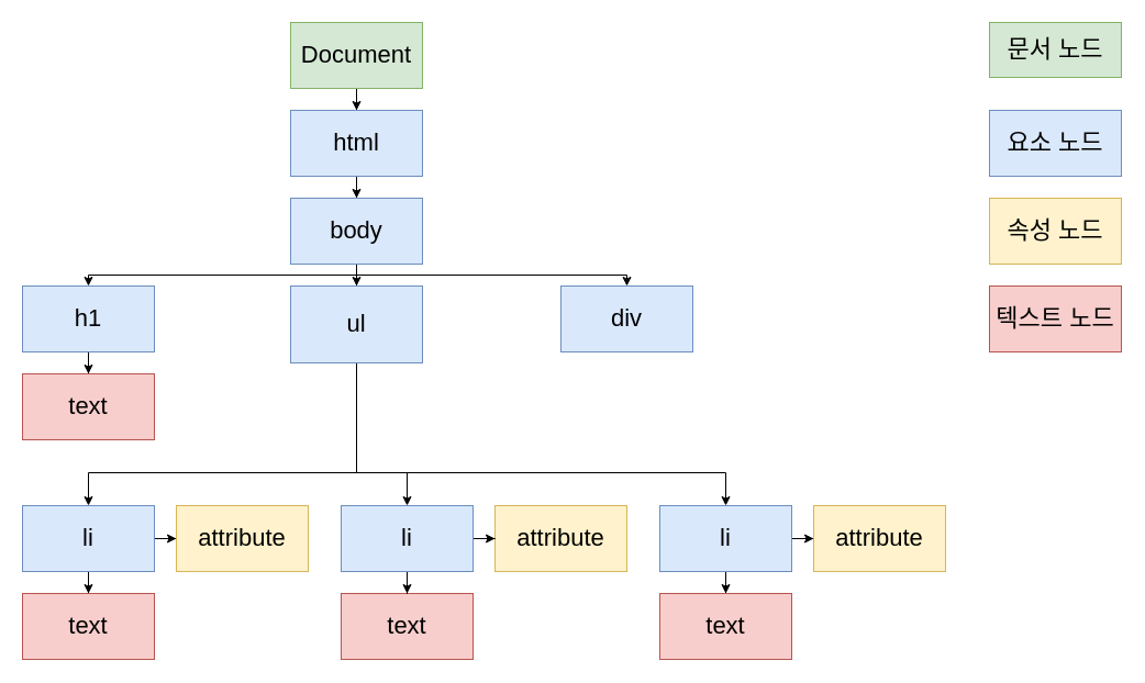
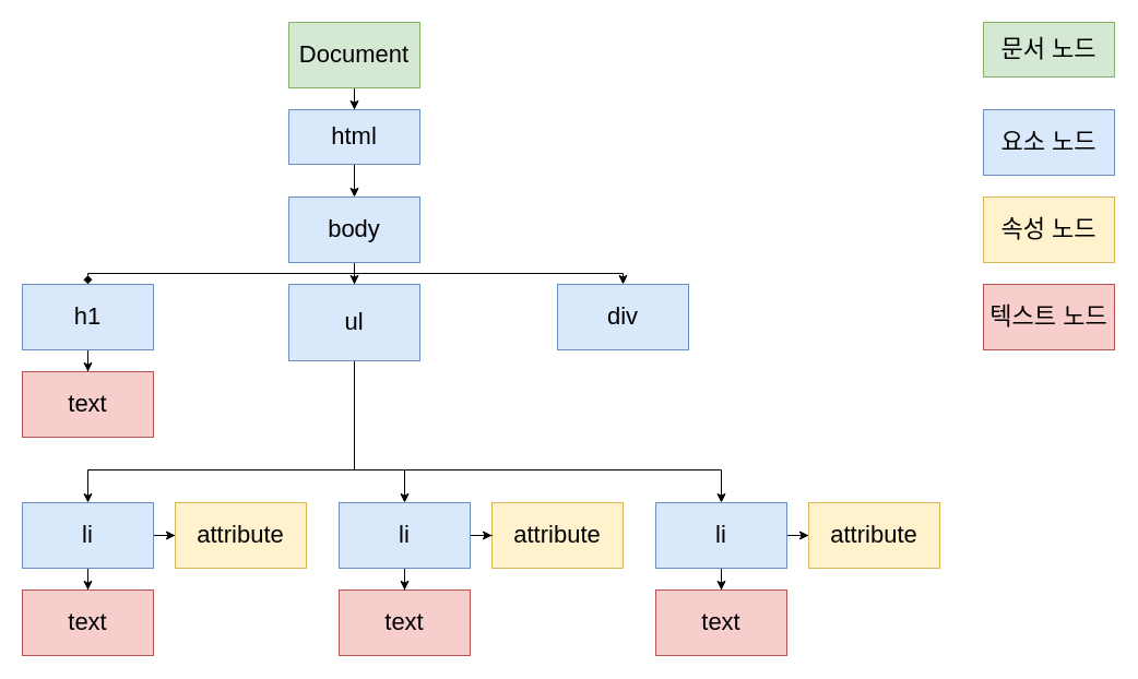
  <mxCell id="0" />
  <mxCell id="1" parent="0" />
  <mxCell id="2" style="edgeStyle=orthogonalEdgeStyle;rounded=0;orthogonalLoop=1;jettySize=auto;html=1;entryX=0.5;entryY=0;entryDx=0;entryDy=0;fontSize=22;" edge="1" parent="1" source="3" target="5"><mxGeometry relative="1" as="geometry" /></mxCell>
  <mxCell id="3" value="&lt;font style=&quot;font-size: 22px;&quot;&gt;Document&lt;/font&gt;" style="rounded=0;whiteSpace=wrap;html=1;fillColor=#d5e8d4;strokeColor=#82b366;fontSize=22;" vertex="1" parent="1"><mxGeometry x="264" y="20" width="120" height="60" as="geometry" /></mxCell>
  <mxCell id="4" style="edgeStyle=orthogonalEdgeStyle;rounded=0;orthogonalLoop=1;jettySize=auto;html=1;entryX=0.5;entryY=0;entryDx=0;entryDy=0;fontSize=22;" edge="1" parent="1" source="5" target="9"><mxGeometry relative="1" as="geometry" /></mxCell>
- <mxCell id="5" value="&lt;font style=&quot;font-size: 22px;&quot;&gt;html&lt;/font&gt;" style="rounded=0;whiteSpace=wrap;html=1;fillColor=#dae8fc;strokeColor=#6c8ebf;fontSize=22;" vertex="1" parent="1"><mxGeometry x="264" y="100" width="120" height="60" as="geometry" /></mxCell>
+ <mxCell id="5" value="&lt;font style=&quot;font-size: 22px;&quot;&gt;html&lt;/font&gt;" style="rounded=0;whiteSpace=wrap;html=1;fillColor=#dae8fc;strokeColor=#6c8ebf;fontSize=22;" vertex="1" parent="1"><mxGeometry x="264" y="100" width="120" height="50" as="geometry" /></mxCell>
  <mxCell id="6" style="edgeStyle=orthogonalEdgeStyle;rounded=0;orthogonalLoop=1;jettySize=auto;html=1;entryX=0.5;entryY=0;entryDx=0;entryDy=0;fontSize=22;" edge="1" parent="1" source="9" target="13"><mxGeometry relative="1" as="geometry" /></mxCell>
- <mxCell id="7" style="edgeStyle=orthogonalEdgeStyle;rounded=0;orthogonalLoop=1;jettySize=auto;html=1;entryX=0.5;entryY=0;entryDx=0;entryDy=0;fontSize=22;" edge="1" parent="1" source="9" target="15"><mxGeometry relative="1" as="geometry"><Array as="points"><mxPoint x="324" y="250" /><mxPoint x="80" y="250" /></Array></mxGeometry></mxCell>
+ <mxCell id="7" style="edgeStyle=orthogonalEdgeStyle;rounded=0;orthogonalLoop=1;jettySize=auto;html=1;entryX=0.5;entryY=0;entryDx=0;entryDy=0;fontSize=22;endArrow=diamond;" edge="1" parent="1" source="9" target="15"><mxGeometry relative="1" as="geometry"><Array as="points"><mxPoint x="324" y="250" /><mxPoint x="80" y="250" /></Array></mxGeometry></mxCell>
  <mxCell id="8" style="edgeStyle=orthogonalEdgeStyle;rounded=0;orthogonalLoop=1;jettySize=auto;html=1;entryX=0.5;entryY=0;entryDx=0;entryDy=0;fontSize=22;" edge="1" parent="1" source="9" target="16"><mxGeometry relative="1" as="geometry"><Array as="points"><mxPoint x="324" y="250" /><mxPoint x="570" y="250" /></Array></mxGeometry></mxCell>
  <mxCell id="9" value="&lt;font style=&quot;font-size: 22px;&quot;&gt;body&lt;/font&gt;" style="rounded=0;whiteSpace=wrap;html=1;fillColor=#dae8fc;strokeColor=#6c8ebf;fontSize=22;" vertex="1" parent="1"><mxGeometry x="264" y="180" width="120" height="60" as="geometry" /></mxCell>
  <mxCell id="10" style="edgeStyle=orthogonalEdgeStyle;rounded=0;orthogonalLoop=1;jettySize=auto;html=1;entryX=0.5;entryY=0;entryDx=0;entryDy=0;fontSize=22;" edge="1" parent="1" source="13" target="20"><mxGeometry relative="1" as="geometry"><Array as="points"><mxPoint x="324" y="430" /><mxPoint x="80" y="430" /></Array></mxGeometry></mxCell>
  <mxCell id="11" style="edgeStyle=orthogonalEdgeStyle;rounded=0;orthogonalLoop=1;jettySize=auto;html=1;entryX=0.5;entryY=0;entryDx=0;entryDy=0;fontSize=22;" edge="1" parent="1" source="13" target="27"><mxGeometry relative="1" as="geometry"><Array as="points"><mxPoint x="324" y="430" /><mxPoint x="370" y="430" /></Array></mxGeometry></mxCell>
  <mxCell id="12" style="edgeStyle=orthogonalEdgeStyle;rounded=0;orthogonalLoop=1;jettySize=auto;html=1;entryX=0.5;entryY=0;entryDx=0;entryDy=0;fontSize=22;" edge="1" parent="1" source="13" target="30"><mxGeometry relative="1" as="geometry"><Array as="points"><mxPoint x="324" y="430" /><mxPoint x="660" y="430" /></Array></mxGeometry></mxCell>
  <mxCell id="13" value="ul" style="rounded=0;whiteSpace=wrap;html=1;fillColor=#dae8fc;strokeColor=#6c8ebf;fontSize=22;" vertex="1" parent="1"><mxGeometry x="264" y="260" width="120" height="70" as="geometry" /></mxCell>
  <mxCell id="14" style="edgeStyle=orthogonalEdgeStyle;rounded=0;orthogonalLoop=1;jettySize=auto;html=1;fontSize=22;" edge="1" parent="1" source="15" target="17"><mxGeometry relative="1" as="geometry" /></mxCell>
  <mxCell id="15" value="h1" style="rounded=0;whiteSpace=wrap;html=1;fillColor=#dae8fc;strokeColor=#6c8ebf;fontSize=22;" vertex="1" parent="1"><mxGeometry x="20" y="260" width="120" height="60" as="geometry" /></mxCell>
  <mxCell id="16" value="div" style="rounded=0;whiteSpace=wrap;html=1;fillColor=#dae8fc;strokeColor=#6c8ebf;fontSize=22;" vertex="1" parent="1"><mxGeometry x="510" y="260" width="120" height="60" as="geometry" /></mxCell>
  <mxCell id="17" value="text" style="rounded=0;whiteSpace=wrap;html=1;fillColor=#f8cecc;strokeColor=#b85450;fontSize=22;" vertex="1" parent="1"><mxGeometry x="20" y="340" width="120" height="60" as="geometry" /></mxCell>
  <mxCell id="18" style="edgeStyle=orthogonalEdgeStyle;rounded=0;orthogonalLoop=1;jettySize=auto;html=1;fontSize=22;" edge="1" parent="1" source="20" target="21"><mxGeometry relative="1" as="geometry" /></mxCell>
  <mxCell id="19" style="edgeStyle=orthogonalEdgeStyle;rounded=0;orthogonalLoop=1;jettySize=auto;html=1;entryX=0;entryY=0.5;entryDx=0;entryDy=0;fontSize=22;" edge="1" parent="1" source="20" target="22"><mxGeometry relative="1" as="geometry" /></mxCell>
  <mxCell id="20" value="li" style="rounded=0;whiteSpace=wrap;html=1;fillColor=#dae8fc;strokeColor=#6c8ebf;fontSize=22;" vertex="1" parent="1"><mxGeometry x="20" y="460" width="120" height="60" as="geometry" /></mxCell>
  <mxCell id="21" value="text" style="rounded=0;whiteSpace=wrap;html=1;fillColor=#f8cecc;strokeColor=#b85450;fontSize=22;" vertex="1" parent="1"><mxGeometry x="20" y="540" width="120" height="60" as="geometry" /></mxCell>
  <mxCell id="22" value="attribute" style="rounded=0;whiteSpace=wrap;html=1;fillColor=#fff2cc;strokeColor=#d6b656;fontSize=22;" vertex="1" parent="1"><mxGeometry x="160" y="460" width="120" height="60" as="geometry" /></mxCell>
  <mxCell id="23" value="text" style="rounded=0;whiteSpace=wrap;html=1;fillColor=#f8cecc;strokeColor=#b85450;fontSize=22;" vertex="1" parent="1"><mxGeometry x="310" y="540" width="120" height="60" as="geometry" /></mxCell>
  <mxCell id="24" value="attribute" style="rounded=0;whiteSpace=wrap;html=1;fillColor=#fff2cc;strokeColor=#d6b656;fontSize=22;" vertex="1" parent="1"><mxGeometry x="450" y="460" width="120" height="60" as="geometry" /></mxCell>
  <mxCell id="25" style="edgeStyle=orthogonalEdgeStyle;rounded=0;orthogonalLoop=1;jettySize=auto;html=1;entryX=0.5;entryY=0;entryDx=0;entryDy=0;fontSize=22;" edge="1" parent="1" source="27" target="23"><mxGeometry relative="1" as="geometry" /></mxCell>
  <mxCell id="26" style="edgeStyle=orthogonalEdgeStyle;rounded=0;orthogonalLoop=1;jettySize=auto;html=1;entryX=0;entryY=0.5;entryDx=0;entryDy=0;fontSize=22;" edge="1" parent="1" source="27" target="24"><mxGeometry relative="1" as="geometry" /></mxCell>
  <mxCell id="27" value="li" style="rounded=0;whiteSpace=wrap;html=1;fillColor=#dae8fc;strokeColor=#6c8ebf;fontSize=22;" vertex="1" parent="1"><mxGeometry x="310" y="460" width="120" height="60" as="geometry" /></mxCell>
  <mxCell id="28" style="edgeStyle=orthogonalEdgeStyle;rounded=0;orthogonalLoop=1;jettySize=auto;html=1;entryX=0.5;entryY=0;entryDx=0;entryDy=0;fontSize=22;" edge="1" parent="1" source="30" target="32"><mxGeometry relative="1" as="geometry" /></mxCell>
  <mxCell id="29" style="edgeStyle=orthogonalEdgeStyle;rounded=0;orthogonalLoop=1;jettySize=auto;html=1;entryX=0;entryY=0.5;entryDx=0;entryDy=0;fontSize=22;" edge="1" parent="1" source="30" target="31"><mxGeometry relative="1" as="geometry" /></mxCell>
  <mxCell id="30" value="li" style="rounded=0;whiteSpace=wrap;html=1;fillColor=#dae8fc;strokeColor=#6c8ebf;fontSize=22;" vertex="1" parent="1"><mxGeometry x="600" y="460" width="120" height="60" as="geometry" /></mxCell>
  <mxCell id="31" value="attribute" style="rounded=0;whiteSpace=wrap;html=1;fillColor=#fff2cc;strokeColor=#d6b656;fontSize=22;" vertex="1" parent="1"><mxGeometry x="740" y="460" width="120" height="60" as="geometry" /></mxCell>
  <mxCell id="32" value="text" style="rounded=0;whiteSpace=wrap;html=1;fillColor=#f8cecc;strokeColor=#b85450;fontSize=22;" vertex="1" parent="1"><mxGeometry x="600" y="540" width="120" height="60" as="geometry" /></mxCell>
  <mxCell id="33" value="문서 노드" style="rounded=0;whiteSpace=wrap;html=1;fillColor=#d5e8d4;strokeColor=#82b366;fontSize=22;" vertex="1" parent="1"><mxGeometry x="900" y="20" width="120" height="50" as="geometry" /></mxCell>
  <mxCell id="34" value="요소 노드" style="rounded=0;whiteSpace=wrap;html=1;fillColor=#dae8fc;strokeColor=#6c8ebf;fontSize=22;" vertex="1" parent="1"><mxGeometry x="900" y="100" width="120" height="60" as="geometry" /></mxCell>
  <mxCell id="35" value="속성 노드" style="rounded=0;whiteSpace=wrap;html=1;fillColor=#fff2cc;strokeColor=#d6b656;fontSize=22;" vertex="1" parent="1"><mxGeometry x="900" y="180" width="120" height="60" as="geometry" /></mxCell>
  <mxCell id="36" value="텍스트 노드" style="rounded=0;whiteSpace=wrap;html=1;fillColor=#f8cecc;strokeColor=#b85450;fontSize=22;" vertex="1" parent="1"><mxGeometry x="900" y="260" width="120" height="60" as="geometry" /></mxCell>
